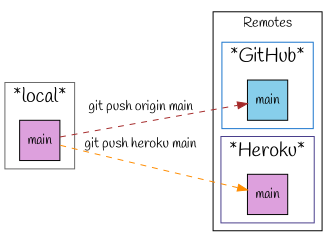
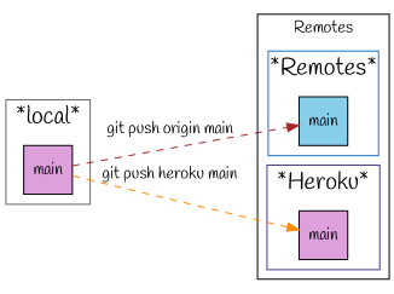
  digraph {
    fontname=Handlee
    rankdir=LR
    node [fontname=Handlee shape=square style=filled fillcolor=plum]
    edge [fontname=Handlee style=dashed]
    n1 [label=main]
    n2 [label=main fillcolor=skyblue]
    n3 [label=main]
    subgraph cluster_1 {
      color=dimgray
      fontsize=20
      label="*local*"
      n1
    }
    subgraph cluster_2 {
      label=Remotes
      subgraph cluster_3 {
        color=dodgerblue3
        fontsize=20
-       label="*GitHub*"
+       label="*Remotes*"
        n2
      }
      subgraph cluster_4 {
        color=darkslateblue
        fontsize=20
        label="*Heroku*"
        n3
      }
    }
    n1 -> n2 [label="git push origin main" color=brown]
    n1 -> n3 [label="git push heroku main" color=darkorange]
  }
